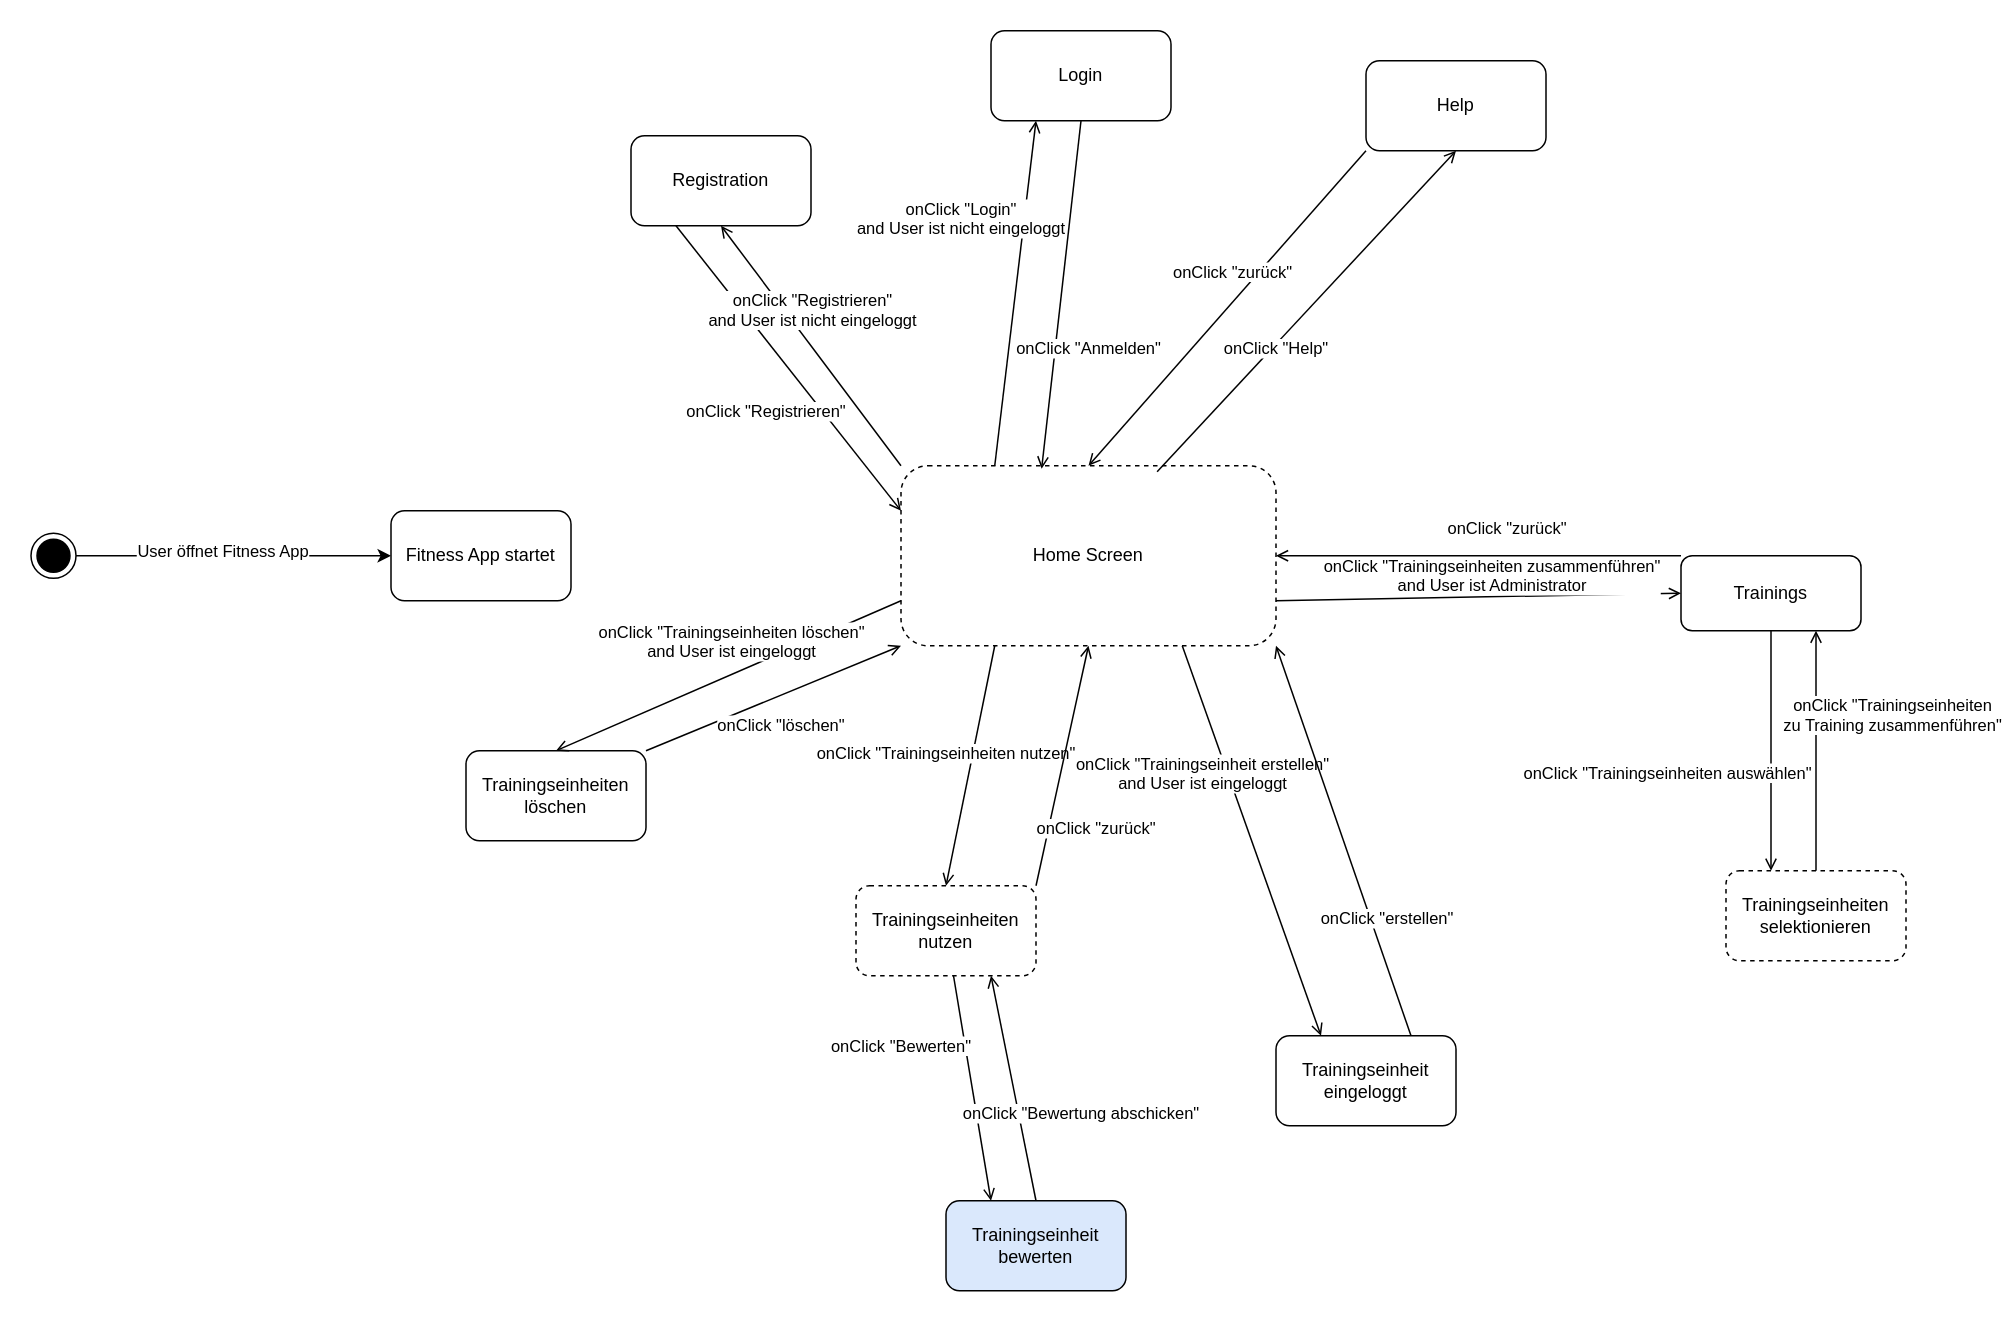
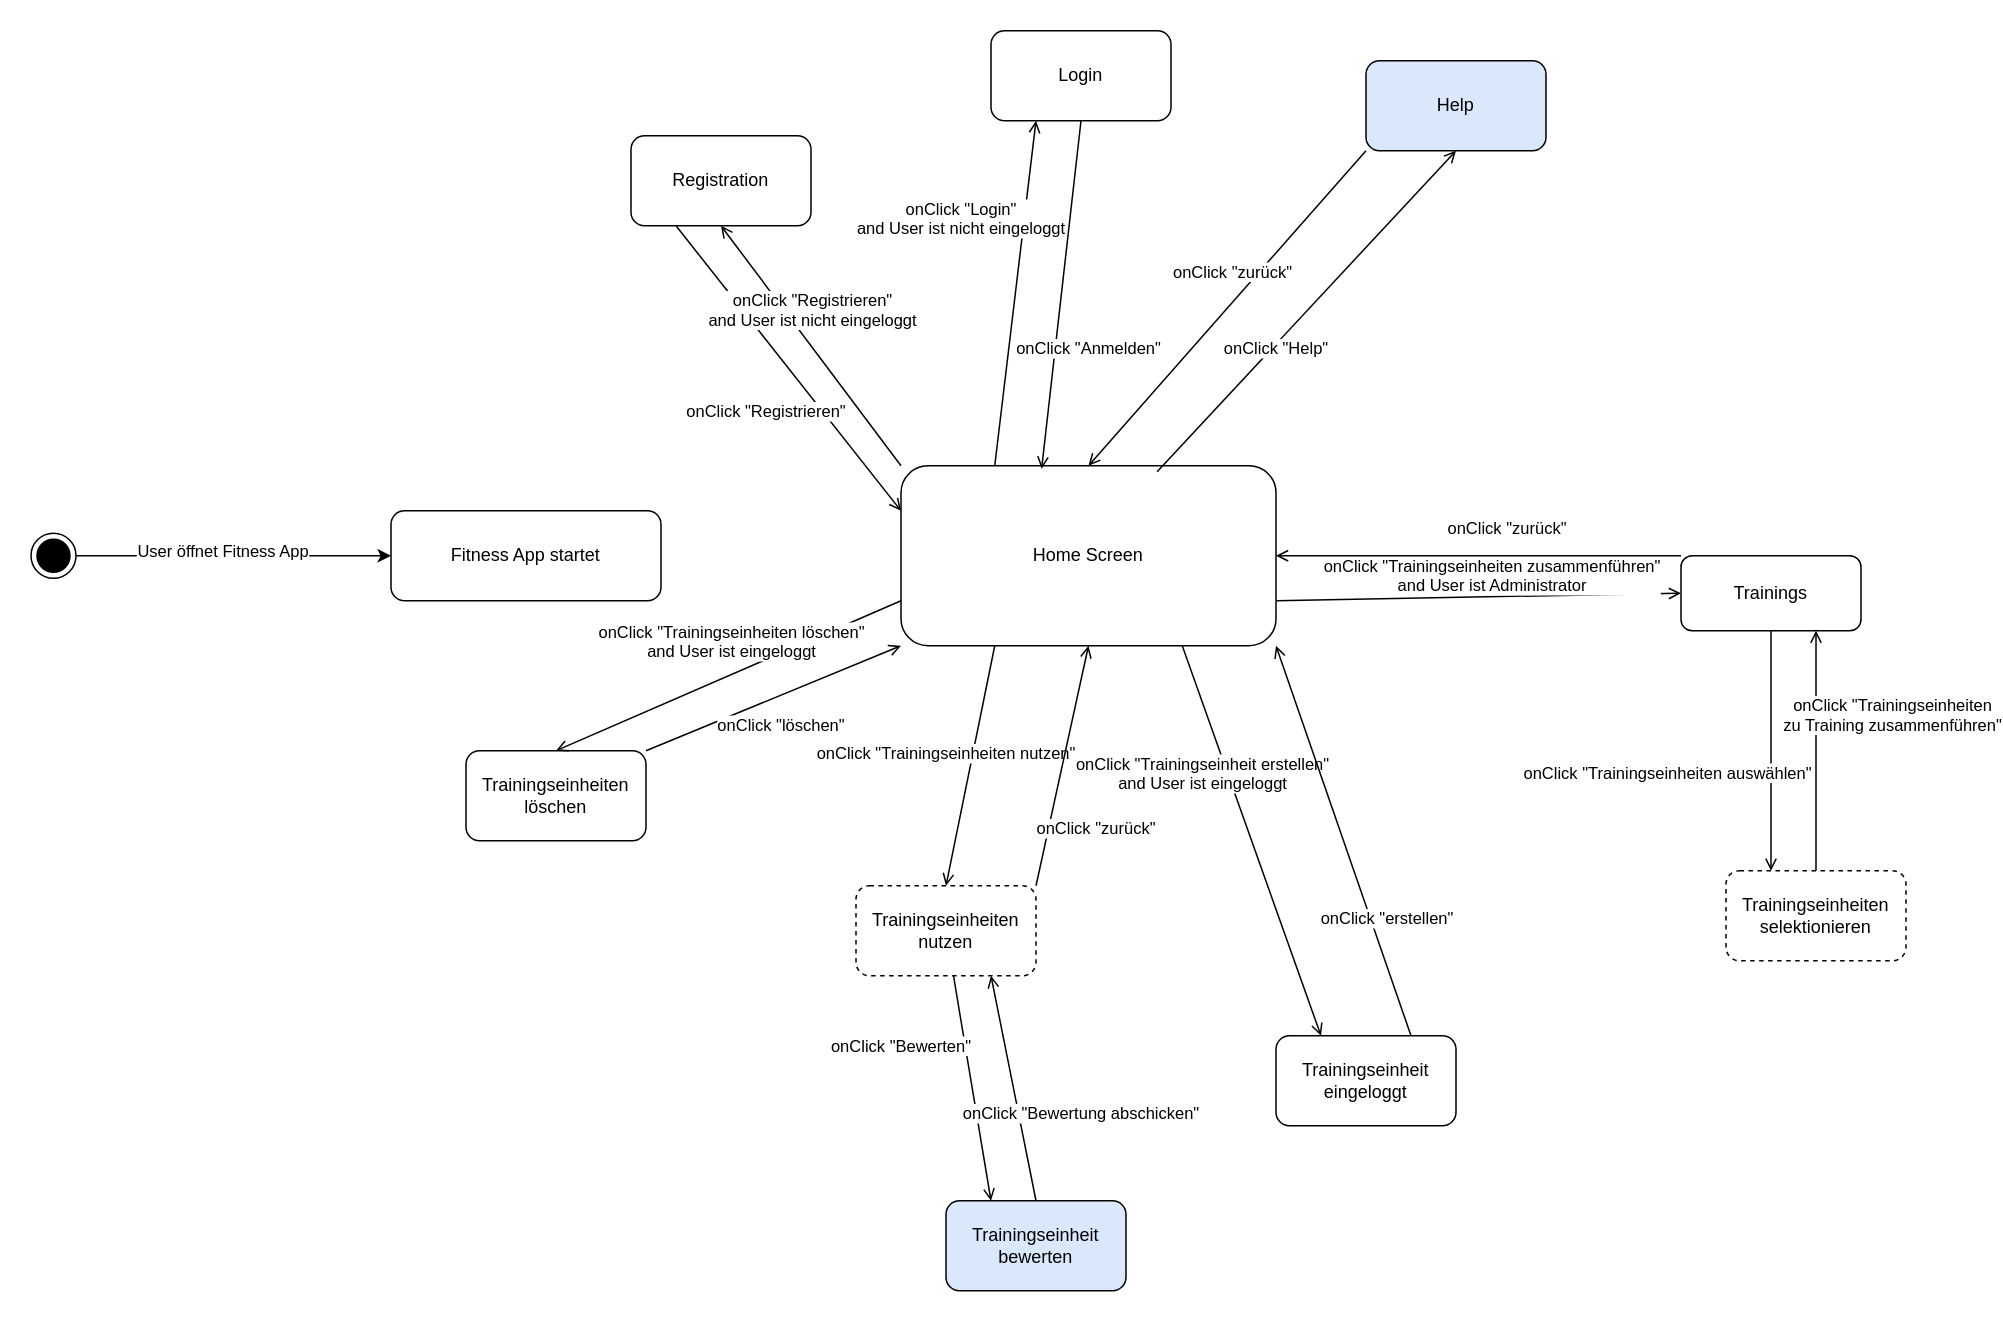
  <mxCell id="0" />
  <mxCell id="1" parent="0" />
  <mxCell id="2" style="edgeStyle=orthogonalEdgeStyle;rounded=0;orthogonalLoop=1;jettySize=auto;html=1;endArrow=classic;endFill=1;" edge="1" parent="1" source="4" target="51"><mxGeometry relative="1" as="geometry" /></mxCell>
  <mxCell id="3" value="User öffnet Fitness App" style="edgeLabel;html=1;align=center;verticalAlign=middle;resizable=0;points=[];" vertex="1" connectable="0" parent="2"><mxGeometry x="-0.245" y="4" relative="1" as="geometry"><mxPoint x="18" as="offset" /></mxGeometry></mxCell>
  <mxCell id="4" value="" style="ellipse;html=1;shape=endState;fillColor=strokeColor;" parent="1" vertex="1"><mxGeometry x="20" y="355" width="30" height="30" as="geometry" /></mxCell>
- <mxCell id="5" value="Home Screen" style="rounded=1;whiteSpace=wrap;html=1;dashed=1;" parent="1" vertex="1"><mxGeometry x="600" y="310" width="250" height="120" as="geometry" /></mxCell>
- <mxCell id="6" value="Help" style="rounded=1;whiteSpace=wrap;html=1;" parent="1" vertex="1"><mxGeometry x="910" y="40" width="120" height="60" as="geometry" /></mxCell>
+ <mxCell id="5" value="Home Screen" style="rounded=1;whiteSpace=wrap;html=1;" parent="1" vertex="1"><mxGeometry x="600" y="310" width="250" height="120" as="geometry" /></mxCell>
+ <mxCell id="6" value="Help" style="rounded=1;whiteSpace=wrap;html=1;fillColor=#dae8fc;" parent="1" vertex="1"><mxGeometry x="910" y="40" width="120" height="60" as="geometry" /></mxCell>
  <mxCell id="7" value="" style="endArrow=open;html=1;rounded=0;entryX=0.5;entryY=1;entryDx=0;entryDy=0;endFill=0;exitX=0.683;exitY=0.033;exitDx=0;exitDy=0;exitPerimeter=0;" parent="1" source="5" target="6" edge="1"><mxGeometry width="50" height="50" relative="1" as="geometry"><mxPoint x="720" y="355" as="sourcePoint" /><mxPoint x="860" y="339.5" as="targetPoint" /></mxGeometry></mxCell>
  <mxCell id="8" value="onClick &quot;Help&quot;" style="edgeLabel;html=1;align=center;verticalAlign=bottom;resizable=0;points=[];" parent="7" vertex="1" connectable="0"><mxGeometry x="-0.387" y="-1" relative="1" as="geometry"><mxPoint x="17" y="-9" as="offset" /></mxGeometry></mxCell>
  <mxCell id="9" value="" style="endArrow=none;html=1;rounded=0;entryX=0;entryY=1;entryDx=0;entryDy=0;exitX=0.5;exitY=0;exitDx=0;exitDy=0;endFill=0;startArrow=open;startFill=0;" parent="1" source="5" target="6" edge="1"><mxGeometry width="50" height="50" relative="1" as="geometry"><mxPoint x="720" y="325" as="sourcePoint" /><mxPoint x="870" y="325" as="targetPoint" /></mxGeometry></mxCell>
  <mxCell id="10" value="onClick &quot;zurück&quot;" style="edgeLabel;html=1;align=center;verticalAlign=bottom;resizable=0;points=[];labelPosition=center;verticalLabelPosition=middle;" parent="9" vertex="1" connectable="0"><mxGeometry x="-0.387" y="-1" relative="1" as="geometry"><mxPoint x="38" y="-57" as="offset" /></mxGeometry></mxCell>
  <mxCell id="11" value="Registration" style="rounded=1;whiteSpace=wrap;html=1;" parent="1" vertex="1"><mxGeometry x="420" y="90" width="120" height="60" as="geometry" /></mxCell>
  <mxCell id="12" value="Login" style="rounded=1;whiteSpace=wrap;html=1;" parent="1" vertex="1"><mxGeometry x="660" y="20" width="120" height="60" as="geometry" /></mxCell>
  <mxCell id="13" value="" style="endArrow=none;html=1;rounded=0;entryX=0.25;entryY=1;entryDx=0;entryDy=0;exitX=0;exitY=0.25;exitDx=0;exitDy=0;endFill=0;startArrow=open;startFill=0;" parent="1" source="5" target="11" edge="1"><mxGeometry width="50" height="50" relative="1" as="geometry"><mxPoint y="270" as="sourcePoint" x="380" /><mxPoint x="510" y="270" as="targetPoint" /></mxGeometry></mxCell>
  <mxCell id="14" value="onClick &quot;Registrieren&quot;" style="edgeLabel;html=1;align=center;verticalAlign=bottom;resizable=0;points=[];" parent="13" vertex="1" connectable="0"><mxGeometry x="-0.387" y="-1" relative="1" as="geometry"><mxPoint x="-45" y="1" as="offset" /></mxGeometry></mxCell>
  <mxCell id="15" value="" style="endArrow=open;html=1;rounded=0;entryX=0.5;entryY=1;entryDx=0;entryDy=0;endFill=0;exitX=0;exitY=0;exitDx=0;exitDy=0;" parent="1" source="5" target="11" edge="1"><mxGeometry width="50" height="50" relative="1" as="geometry"><mxPoint x="560" y="280" as="sourcePoint" /><mxPoint x="690" y="280" as="targetPoint" /></mxGeometry></mxCell>
  <mxCell id="16" value="onClick &quot;Registrieren&quot;&lt;br&gt;and User ist nicht eingeloggt" style="edgeLabel;html=1;align=center;verticalAlign=bottom;resizable=0;points=[];" parent="15" vertex="1" connectable="0"><mxGeometry x="-0.387" y="-1" relative="1" as="geometry"><mxPoint x="-24" y="-40" as="offset" /></mxGeometry></mxCell>
  <mxCell id="17" value="" style="endArrow=open;html=1;rounded=0;entryX=0.25;entryY=1;entryDx=0;entryDy=0;endFill=0;exitX=0.25;exitY=0;exitDx=0;exitDy=0;" parent="1" source="5" target="12" edge="1"><mxGeometry width="50" height="50" relative="1" as="geometry"><mxPoint x="650" y="290" as="sourcePoint" /><mxPoint x="540" y="230" as="targetPoint" /></mxGeometry></mxCell>
  <mxCell id="18" value="onClick &quot;Login&quot;&lt;br&gt;and User ist nicht eingeloggt" style="edgeLabel;html=1;align=center;verticalAlign=bottom;resizable=0;points=[];" parent="17" vertex="1" connectable="0"><mxGeometry x="-0.387" y="-1" relative="1" as="geometry"><mxPoint x="-32" y="-80" as="offset" /></mxGeometry></mxCell>
  <mxCell id="19" value="" style="endArrow=none;html=1;rounded=0;entryX=0.5;entryY=1;entryDx=0;entryDy=0;exitX=0.375;exitY=0.017;exitDx=0;exitDy=0;endFill=0;startArrow=open;startFill=0;exitPerimeter=0;" parent="1" source="5" target="12" edge="1"><mxGeometry width="50" height="50" relative="1" as="geometry"><mxPoint x="610" y="335" as="sourcePoint" /><mxPoint x="470" y="260" as="targetPoint" /></mxGeometry></mxCell>
  <mxCell id="20" value="onClick &quot;Anmelden&quot;" style="edgeLabel;html=1;align=center;verticalAlign=bottom;resizable=0;points=[];" parent="19" vertex="1" connectable="0"><mxGeometry x="-0.387" y="-1" relative="1" as="geometry"><mxPoint x="22" y="-1" as="offset" /></mxGeometry></mxCell>
  <mxCell id="21" value="Trainingseinheit bewerten" style="rounded=1;whiteSpace=wrap;html=1;fillColor=#dae8fc;" parent="1" vertex="1"><mxGeometry x="630" y="800" width="120" height="60" as="geometry" /></mxCell>
  <mxCell id="22" value="Trainingseinheiten löschen" style="rounded=1;whiteSpace=wrap;html=1;" parent="1" vertex="1"><mxGeometry x="310" y="500" width="120" height="60" as="geometry" /></mxCell>
  <mxCell id="23" value="Trainingseinheiten nutzen" style="rounded=1;whiteSpace=wrap;html=1;dashed=1;" parent="1" vertex="1"><mxGeometry x="570" y="590" width="120" height="60" as="geometry" /></mxCell>
  <mxCell id="24" value="" style="endArrow=open;html=1;rounded=0;entryX=0.5;entryY=0;entryDx=0;entryDy=0;endFill=0;exitX=0;exitY=0.75;exitDx=0;exitDy=0;" parent="1" source="5" target="22" edge="1"><mxGeometry width="50" height="50" relative="1" as="geometry"><mxPoint x="630" y="495" as="sourcePoint" /><mxPoint x="510" y="355" as="targetPoint" /></mxGeometry></mxCell>
  <mxCell id="25" value="onClick &quot;Trainingseinheiten löschen&quot;&lt;br&gt;and User ist eingeloggt" style="edgeLabel;html=1;align=center;verticalAlign=bottom;resizable=0;points=[];" parent="24" vertex="1" connectable="0"><mxGeometry x="-0.387" y="-1" relative="1" as="geometry"><mxPoint x="-42" y="12" as="offset" /></mxGeometry></mxCell>
  <mxCell id="26" value="" style="endArrow=open;html=1;rounded=0;entryX=0.5;entryY=0;entryDx=0;entryDy=0;endFill=0;exitX=0.25;exitY=1;exitDx=0;exitDy=0;" parent="1" source="5" target="23" edge="1"><mxGeometry width="50" height="50" relative="1" as="geometry"><mxPoint x="630" y="390" as="sourcePoint" /><mxPoint x="540" y="465" as="targetPoint" /></mxGeometry></mxCell>
  <mxCell id="27" value="onClick &quot;Trainingseinheiten nutzen&quot;" style="edgeLabel;html=1;align=center;verticalAlign=bottom;resizable=0;points=[];" parent="26" vertex="1" connectable="0"><mxGeometry x="-0.387" y="-1" relative="1" as="geometry"><mxPoint x="-22" y="31" as="offset" /></mxGeometry></mxCell>
  <mxCell id="28" value="" style="endArrow=open;html=1;rounded=0;entryX=0;entryY=1;entryDx=0;entryDy=0;endFill=0;exitX=1;exitY=0;exitDx=0;exitDy=0;" parent="1" source="22" target="5" edge="1"><mxGeometry width="50" height="50" relative="1" as="geometry"><mxPoint x="610" y="400" as="sourcePoint" /><mxPoint x="480" y="445" as="targetPoint" /></mxGeometry></mxCell>
  <mxCell id="29" value="onClick &quot;löschen&quot;" style="edgeLabel;html=1;align=center;verticalAlign=bottom;resizable=0;points=[];" parent="28" vertex="1" connectable="0"><mxGeometry x="-0.387" y="-1" relative="1" as="geometry"><mxPoint x="37" y="11" as="offset" /></mxGeometry></mxCell>
  <mxCell id="30" value="" style="endArrow=open;html=1;rounded=0;entryX=0.25;entryY=0;entryDx=0;entryDy=0;endFill=0;" parent="1" source="23" target="21" edge="1"><mxGeometry width="50" height="50" relative="1" as="geometry"><mxPoint x="670" y="456.27" as="sourcePoint" /><mxPoint x="600" y="566.27" as="targetPoint" /></mxGeometry></mxCell>
  <mxCell id="31" value="onClick &quot;Bewerten&quot;" style="edgeLabel;html=1;align=center;verticalAlign=bottom;resizable=0;points=[];" parent="30" vertex="1" connectable="0"><mxGeometry x="-0.387" y="-1" relative="1" as="geometry"><mxPoint x="-42" y="8" as="offset" /></mxGeometry></mxCell>
  <mxCell id="32" value="" style="endArrow=open;html=1;rounded=0;entryX=0.75;entryY=1;entryDx=0;entryDy=0;endFill=0;exitX=0.5;exitY=0;exitDx=0;exitDy=0;" parent="1" source="21" target="23" edge="1"><mxGeometry width="50" height="50" relative="1" as="geometry"><mxPoint x="694" y="596.27" as="sourcePoint" /><mxPoint x="750" y="666.27" as="targetPoint" /></mxGeometry></mxCell>
  <mxCell id="33" value="onClick &quot;Bewertung abschicken&quot;" style="edgeLabel;html=1;align=center;verticalAlign=bottom;resizable=0;points=[];" parent="32" vertex="1" connectable="0"><mxGeometry x="-0.387" y="-1" relative="1" as="geometry"><mxPoint x="38" y="-4" as="offset" /></mxGeometry></mxCell>
  <mxCell id="34" value="Trainingseinheit eingeloggt" style="rounded=1;whiteSpace=wrap;html=1;" parent="1" vertex="1"><mxGeometry x="850" y="690" width="120" height="60" as="geometry" /></mxCell>
  <mxCell id="35" value="" style="endArrow=open;html=1;rounded=0;entryX=0.25;entryY=0;entryDx=0;entryDy=0;endFill=0;exitX=0.75;exitY=1;exitDx=0;exitDy=0;" parent="1" source="5" target="34" edge="1"><mxGeometry width="50" height="50" relative="1" as="geometry"><mxPoint x="640" y="380" as="sourcePoint" /><mxPoint x="540" y="520" as="targetPoint" /></mxGeometry></mxCell>
  <mxCell id="36" value="onClick &quot;Trainingseinheit erstellen&quot;&lt;br&gt;and User ist eingeloggt" style="edgeLabel;html=1;align=center;verticalAlign=bottom;resizable=0;points=[];" parent="35" vertex="1" connectable="0"><mxGeometry x="-0.387" y="-1" relative="1" as="geometry"><mxPoint x="-15" y="20" as="offset" /></mxGeometry></mxCell>
  <mxCell id="37" value="" style="endArrow=open;html=1;rounded=0;entryX=1;entryY=1;entryDx=0;entryDy=0;endFill=0;exitX=0.75;exitY=0;exitDx=0;exitDy=0;" parent="1" source="34" target="5" edge="1"><mxGeometry width="50" height="50" relative="1" as="geometry"><mxPoint x="700" y="380" as="sourcePoint" /><mxPoint x="770" y="510" as="targetPoint" /></mxGeometry></mxCell>
  <mxCell id="38" value="onClick &quot;erstellen&quot;" style="edgeLabel;html=1;align=center;verticalAlign=bottom;resizable=0;points=[];" parent="37" vertex="1" connectable="0"><mxGeometry x="-0.387" y="-1" relative="1" as="geometry"><mxPoint x="10" y="10" as="offset" /></mxGeometry></mxCell>
  <mxCell id="39" value="Trainings" style="rounded=1;whiteSpace=wrap;html=1;" parent="1" vertex="1"><mxGeometry x="1120" y="370" width="120" height="50" as="geometry" /></mxCell>
  <mxCell id="40" value="" style="endArrow=open;html=1;rounded=0;entryX=0;entryY=0.5;entryDx=0;entryDy=0;endFill=0;exitX=1;exitY=0.75;exitDx=0;exitDy=0;" parent="1" source="5" target="39" edge="1"><mxGeometry width="50" height="50" relative="1" as="geometry"><mxPoint x="920" y="500" as="sourcePoint" /><mxPoint x="830" y="300" as="targetPoint" /></mxGeometry></mxCell>
  <mxCell id="41" value="onClick &quot;Trainingseinheiten zusammenführen&quot;&lt;br&gt;and User ist Administrator" style="edgeLabel;html=1;align=center;verticalAlign=bottom;resizable=0;points=[];" parent="40" vertex="1" connectable="0"><mxGeometry x="-0.387" y="-1" relative="1" as="geometry"><mxPoint x="60" y="-1" as="offset" /></mxGeometry></mxCell>
  <mxCell id="42" value="Trainingseinheiten selektionieren" style="rounded=1;whiteSpace=wrap;html=1;dashed=1;" parent="1" vertex="1"><mxGeometry x="1150" y="580" width="120" height="60" as="geometry" /></mxCell>
  <mxCell id="43" value="" style="endArrow=open;html=1;rounded=0;entryX=0.25;entryY=0;entryDx=0;entryDy=0;endFill=0;exitX=0.5;exitY=1;exitDx=0;exitDy=0;" parent="1" source="39" target="42" edge="1"><mxGeometry width="50" height="50" relative="1" as="geometry"><mxPoint x="960" y="626.27" as="sourcePoint" /><mxPoint x="1110" y="761.27" as="targetPoint" /></mxGeometry></mxCell>
  <mxCell id="44" value="onClick &quot;Trainingseinheiten auswählen&quot;" style="edgeLabel;html=1;align=center;verticalAlign=bottom;resizable=0;points=[];" parent="43" vertex="1" connectable="0"><mxGeometry x="-0.387" y="-1" relative="1" as="geometry"><mxPoint x="-69" y="54" as="offset" /></mxGeometry></mxCell>
  <mxCell id="45" value="" style="endArrow=open;html=1;rounded=0;entryX=0.75;entryY=1;entryDx=0;entryDy=0;endFill=0;exitX=0.5;exitY=0;exitDx=0;exitDy=0;" parent="1" source="42" target="39" edge="1"><mxGeometry width="50" height="50" relative="1" as="geometry"><mxPoint x="970" y="646.27" as="sourcePoint" /><mxPoint x="1060" y="736.27" as="targetPoint" /></mxGeometry></mxCell>
  <mxCell id="46" value="onClick &quot;Trainingseinheiten&lt;br&gt;zu Training zusammenführen&quot;" style="edgeLabel;html=1;align=center;verticalAlign=bottom;resizable=0;points=[];" parent="45" vertex="1" connectable="0"><mxGeometry x="-0.387" y="-1" relative="1" as="geometry"><mxPoint x="49" y="-40" as="offset" /></mxGeometry></mxCell>
  <mxCell id="47" value="" style="endArrow=open;html=1;rounded=0;entryX=1;entryY=0.5;entryDx=0;entryDy=0;endFill=0;exitX=0;exitY=0;exitDx=0;exitDy=0;" parent="1" source="39" target="5" edge="1"><mxGeometry width="50" height="50" relative="1" as="geometry"><mxPoint x="730" y="365" as="sourcePoint" /><mxPoint x="880" y="540" as="targetPoint" /></mxGeometry></mxCell>
  <mxCell id="48" value="onClick &quot;zurück&quot;" style="edgeLabel;html=1;align=center;verticalAlign=bottom;resizable=0;points=[];" parent="47" vertex="1" connectable="0"><mxGeometry x="-0.387" y="-1" relative="1" as="geometry"><mxPoint x="-34" y="-9" as="offset" /></mxGeometry></mxCell>
  <mxCell id="49" value="" style="endArrow=open;html=1;rounded=0;entryX=0.5;entryY=1;entryDx=0;entryDy=0;endFill=0;exitX=1;exitY=0;exitDx=0;exitDy=0;" parent="1" source="23" target="5" edge="1"><mxGeometry width="50" height="50" relative="1" as="geometry"><mxPoint x="700" y="810" as="sourcePoint" /><mxPoint x="670" y="660" as="targetPoint" /></mxGeometry></mxCell>
  <mxCell id="50" value="onClick &quot;zurück&quot;" style="edgeLabel;html=1;align=center;verticalAlign=bottom;resizable=0;points=[];" parent="49" vertex="1" connectable="0"><mxGeometry x="-0.387" y="-1" relative="1" as="geometry"><mxPoint x="28" y="19" as="offset" /></mxGeometry></mxCell>
- <mxCell id="51" value="Fitness App startet" style="rounded=1;whiteSpace=wrap;html=1;" vertex="1" parent="1"><mxGeometry x="260" y="340" width="120" height="60" as="geometry" /></mxCell>
+ <mxCell id="51" value="Fitness App startet" style="rounded=1;whiteSpace=wrap;html=1;" vertex="1" parent="1"><mxGeometry x="260" y="340" width="180" height="60" as="geometry" /></mxCell>
